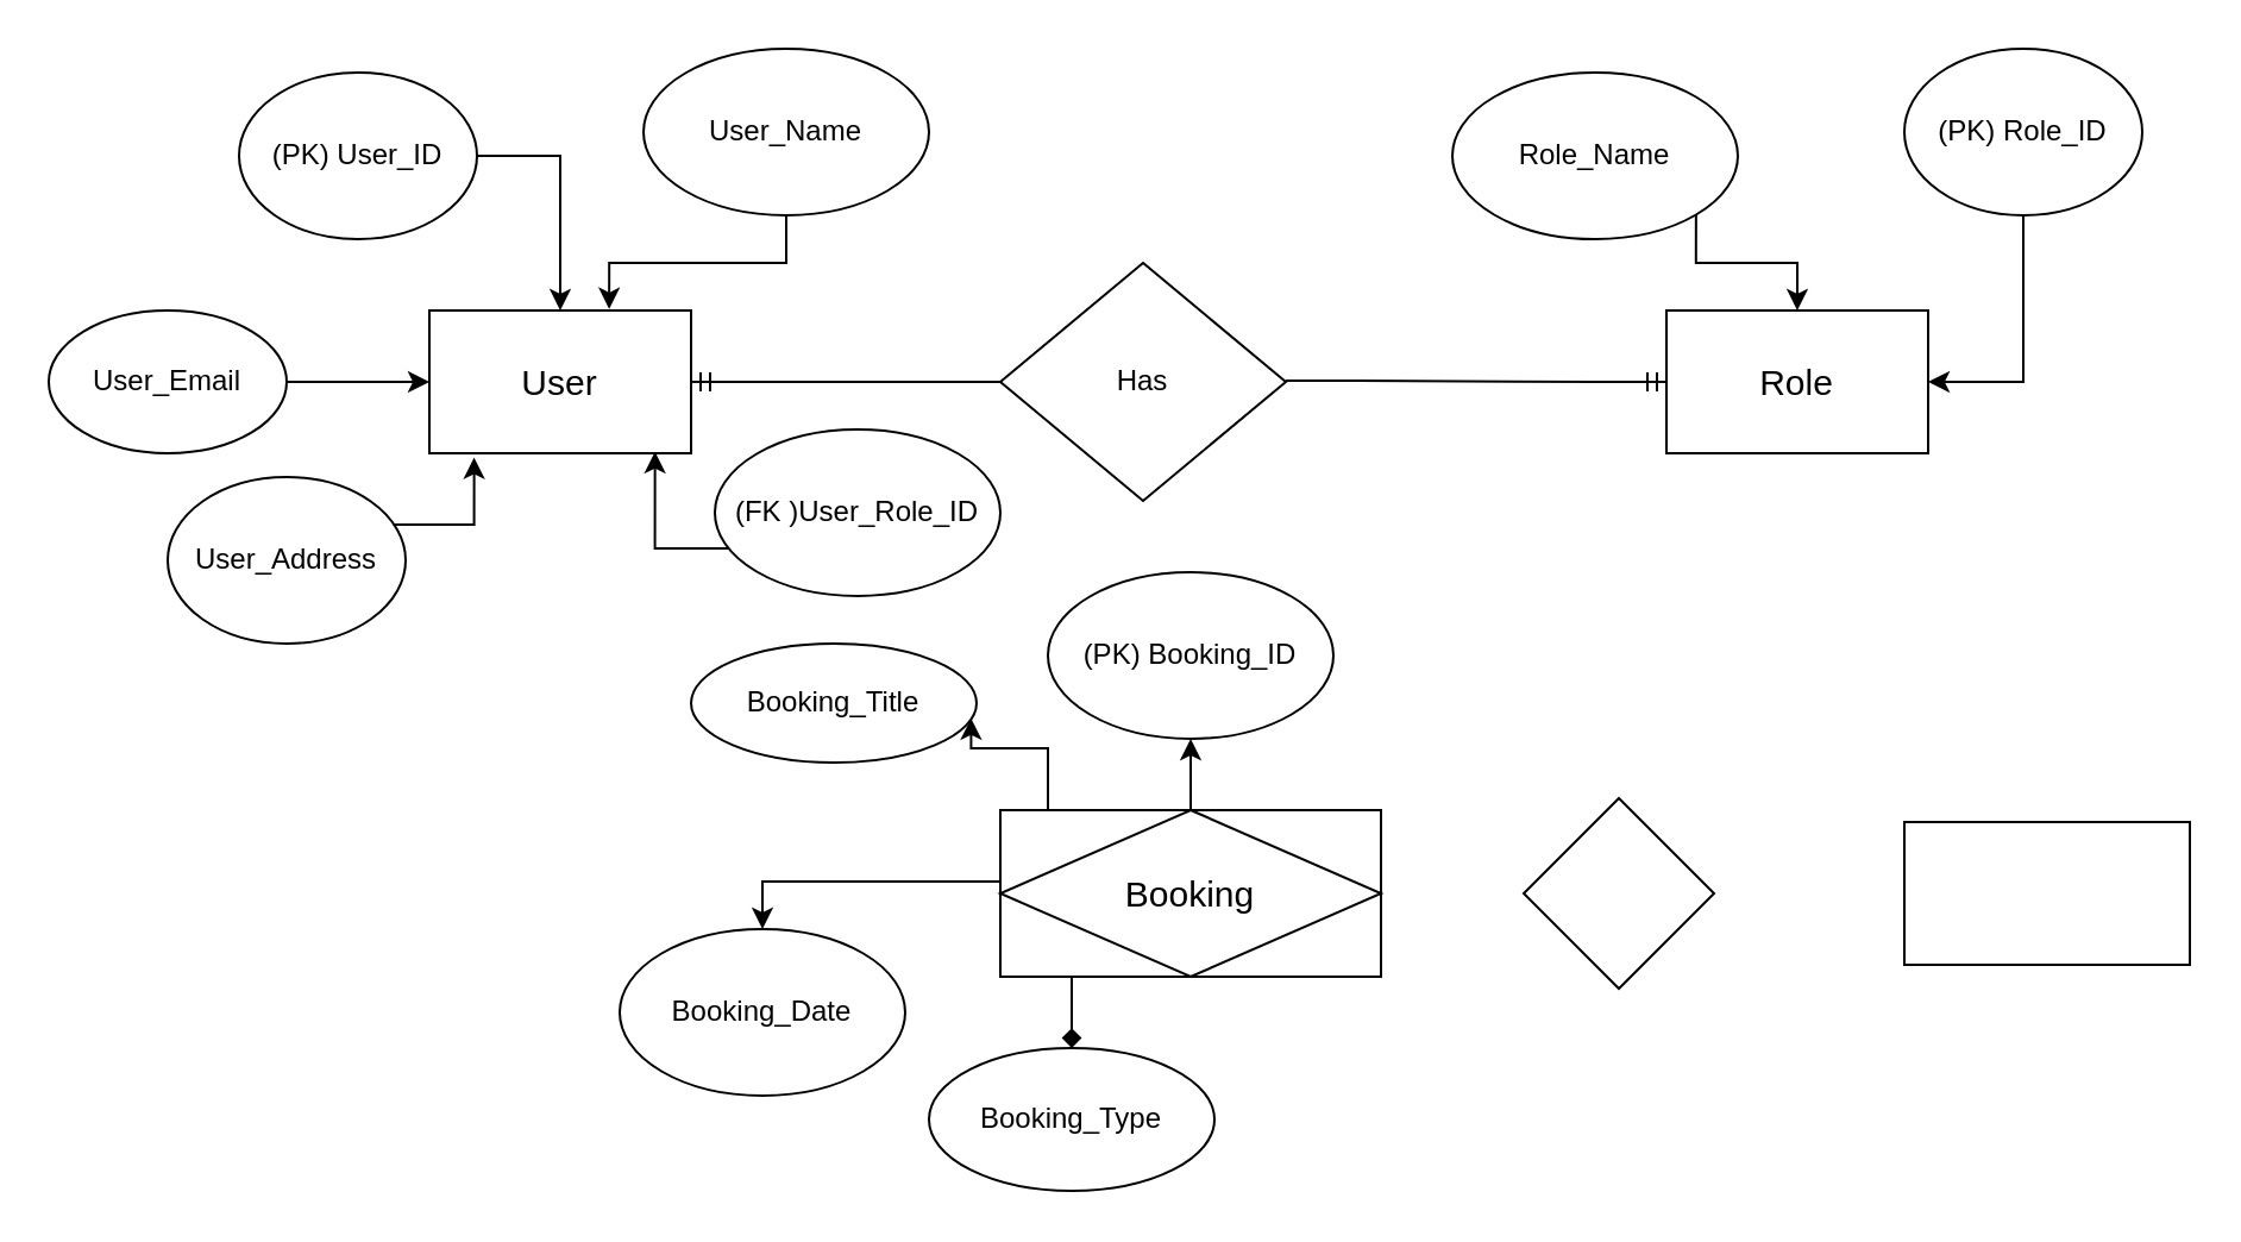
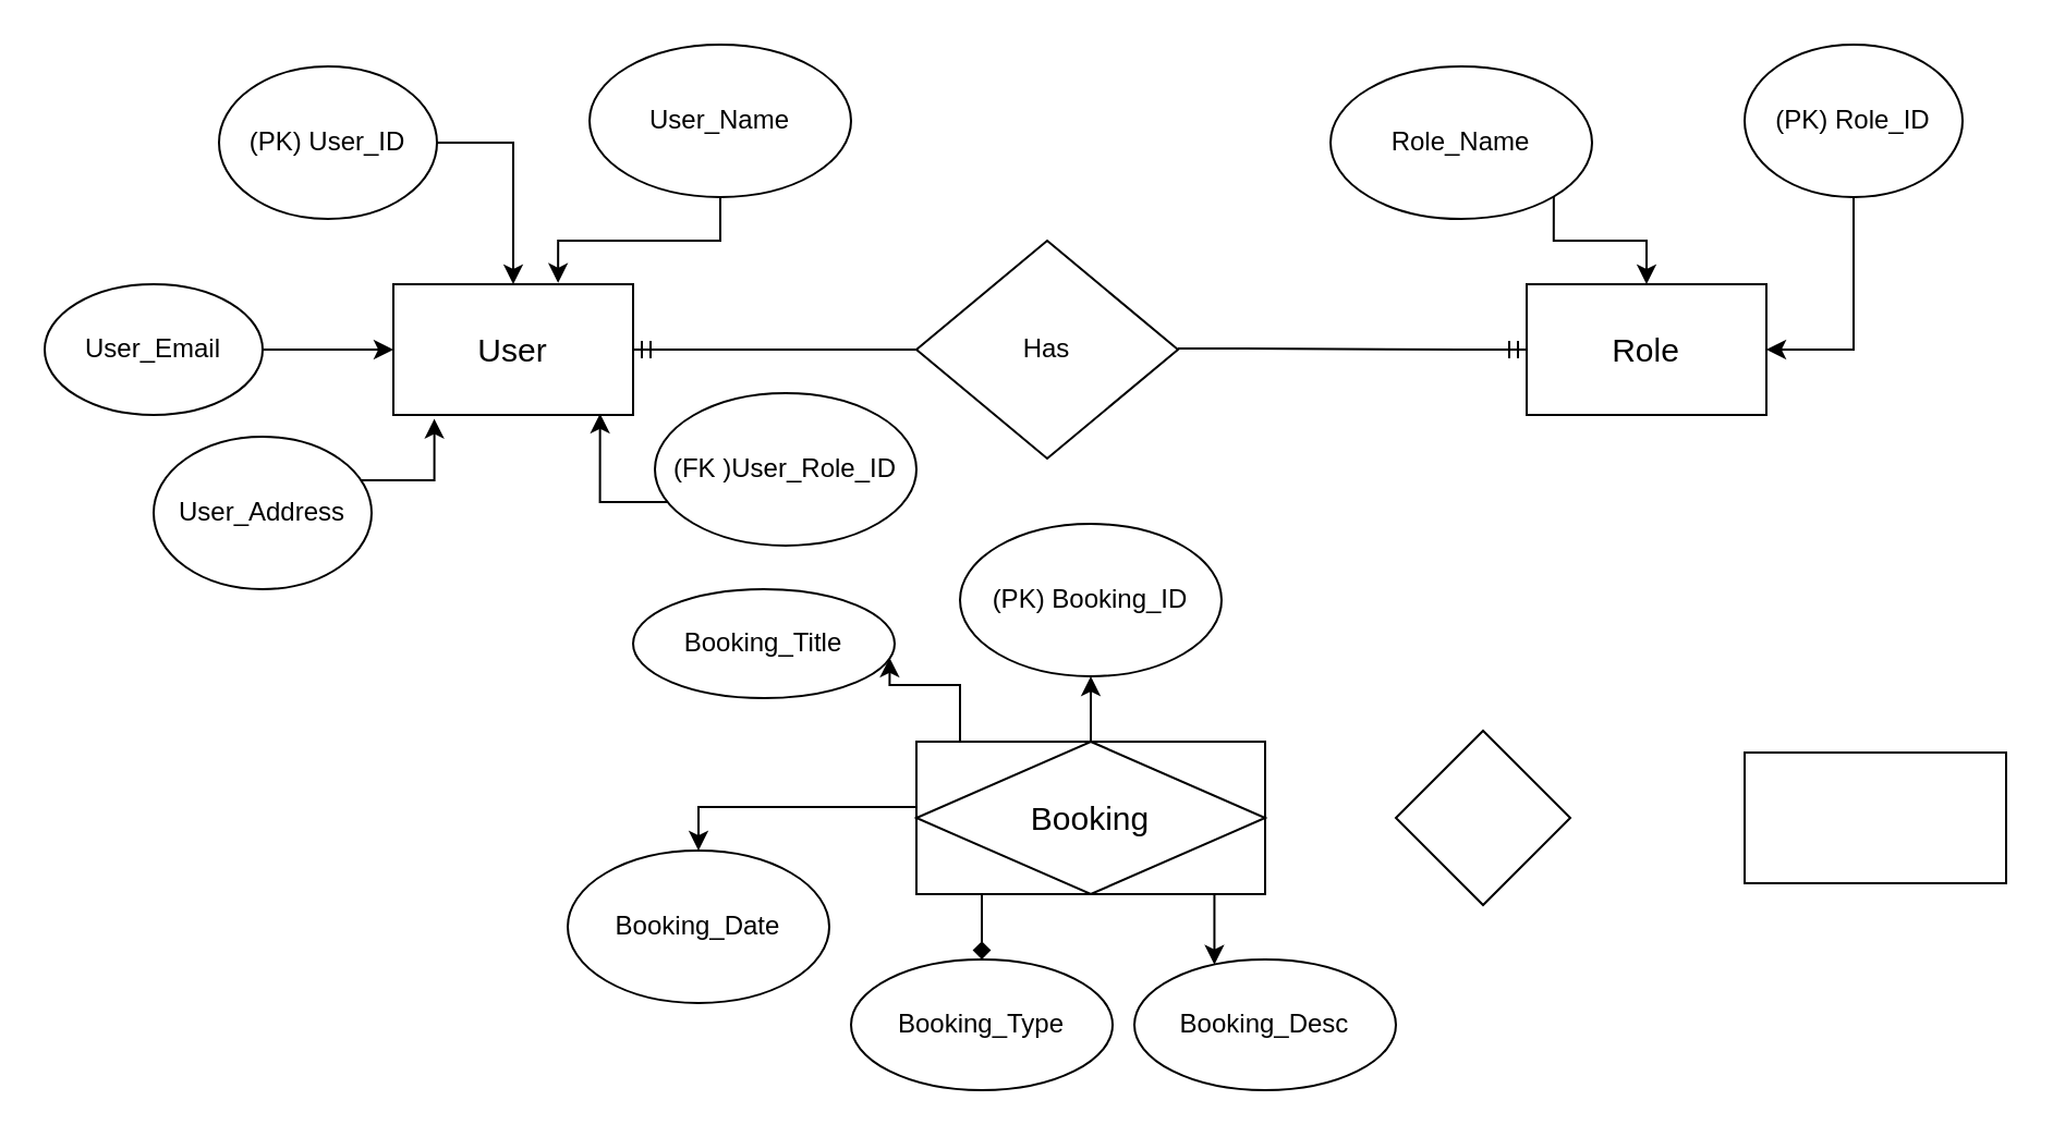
  <mxCell id="0" />
  <mxCell id="1" parent="0" />
  <mxCell id="2" value="&lt;font style=&quot;font-size: 15px&quot;&gt;User&lt;/font&gt;" style="whiteSpace=wrap;html=1;align=center;" vertex="1" parent="1"><mxGeometry x="180" y="130" width="110" height="60" as="geometry" /></mxCell>
  <mxCell id="3" style="edgeStyle=orthogonalEdgeStyle;rounded=0;orthogonalLoop=1;jettySize=auto;html=1;exitX=1;exitY=0.5;exitDx=0;exitDy=0;entryX=0.5;entryY=0;entryDx=0;entryDy=0;" edge="1" parent="1" source="4" target="2"><mxGeometry relative="1" as="geometry"><Array as="points"><mxPoint x="235" y="65" /></Array></mxGeometry></mxCell>
  <mxCell id="4" value="(PK) User_ID" style="ellipse;whiteSpace=wrap;html=1;align=center;" vertex="1" parent="1"><mxGeometry x="100" y="30" width="100" height="70" as="geometry" /></mxCell>
  <mxCell id="5" style="edgeStyle=orthogonalEdgeStyle;rounded=0;orthogonalLoop=1;jettySize=auto;html=1;exitX=0.5;exitY=1;exitDx=0;exitDy=0;entryX=0.687;entryY=-0.01;entryDx=0;entryDy=0;entryPerimeter=0;" edge="1" parent="1" source="6" target="2"><mxGeometry relative="1" as="geometry"><mxPoint x="250" y="110" as="targetPoint" /></mxGeometry></mxCell>
  <mxCell id="6" value="User_Name" style="ellipse;whiteSpace=wrap;html=1;align=center;" vertex="1" parent="1"><mxGeometry x="270" y="20" width="120" height="70" as="geometry" /></mxCell>
  <mxCell id="7" style="edgeStyle=orthogonalEdgeStyle;rounded=0;orthogonalLoop=1;jettySize=auto;html=1;exitX=1;exitY=0.5;exitDx=0;exitDy=0;entryX=0;entryY=0.5;entryDx=0;entryDy=0;" edge="1" parent="1" source="8" target="2"><mxGeometry relative="1" as="geometry"><Array as="points"><mxPoint x="140" y="160" /><mxPoint x="140" y="160" /></Array></mxGeometry></mxCell>
  <mxCell id="8" value="User_Email" style="ellipse;whiteSpace=wrap;html=1;align=center;" vertex="1" parent="1"><mxGeometry y="130" width="100" height="60" as="geometry" x="20" /></mxCell>
  <mxCell id="9" style="edgeStyle=orthogonalEdgeStyle;rounded=0;orthogonalLoop=1;jettySize=auto;html=1;exitX=0.5;exitY=0;exitDx=0;exitDy=0;entryX=0.171;entryY=1.03;entryDx=0;entryDy=0;entryPerimeter=0;" edge="1" parent="1" source="10" target="2"><mxGeometry relative="1" as="geometry"><Array as="points"><mxPoint x="199" y="220" /></Array></mxGeometry></mxCell>
  <mxCell id="10" value="User_Address" style="ellipse;whiteSpace=wrap;html=1;align=center;" vertex="1" parent="1"><mxGeometry x="70" y="200" width="100" height="70" as="geometry" /></mxCell>
  <mxCell id="11" style="edgeStyle=orthogonalEdgeStyle;rounded=0;orthogonalLoop=1;jettySize=auto;html=1;exitX=0;exitY=0;exitDx=0;exitDy=0;entryX=0.862;entryY=0.99;entryDx=0;entryDy=0;entryPerimeter=0;" edge="1" parent="1" source="12" target="2"><mxGeometry relative="1" as="geometry"><Array as="points"><mxPoint x="275" y="230" /></Array></mxGeometry></mxCell>
  <mxCell id="12" value="(FK )User_Role_ID" style="ellipse;whiteSpace=wrap;html=1;align=center;" vertex="1" parent="1"><mxGeometry x="300" y="180" width="120" height="70" as="geometry" /></mxCell>
  <mxCell id="13" value="&lt;font style=&quot;font-size: 15px&quot;&gt;Role&lt;/font&gt;" style="whiteSpace=wrap;html=1;align=center;" vertex="1" parent="1"><mxGeometry x="700" y="130" width="110" height="60" as="geometry" /></mxCell>
  <mxCell id="14" value="Has" style="shape=rhombus;perimeter=rhombusPerimeter;whiteSpace=wrap;html=1;align=center;" vertex="1" parent="1"><mxGeometry x="420" y="110" width="120" height="100" as="geometry" /></mxCell>
  <mxCell id="15" style="edgeStyle=orthogonalEdgeStyle;rounded=0;orthogonalLoop=1;jettySize=auto;html=1;exitX=1;exitY=1;exitDx=0;exitDy=0;" edge="1" parent="1" source="16" target="13"><mxGeometry relative="1" as="geometry"><Array as="points"><mxPoint x="712" y="110" /><mxPoint x="755" y="110" /></Array></mxGeometry></mxCell>
  <mxCell id="16" value="Role_Name" style="ellipse;whiteSpace=wrap;html=1;align=center;" vertex="1" parent="1"><mxGeometry x="610" y="30" width="120" height="70" as="geometry" /></mxCell>
  <mxCell id="17" style="edgeStyle=orthogonalEdgeStyle;rounded=0;orthogonalLoop=1;jettySize=auto;html=1;exitX=0.5;exitY=1;exitDx=0;exitDy=0;entryX=1;entryY=0.5;entryDx=0;entryDy=0;" edge="1" parent="1" source="18" target="13"><mxGeometry relative="1" as="geometry" /></mxCell>
  <mxCell id="18" value="(PK) Role_ID" style="ellipse;whiteSpace=wrap;html=1;align=center;" vertex="1" parent="1"><mxGeometry x="800" y="20" width="100" height="70" as="geometry" /></mxCell>
  <mxCell id="19" value="" style="edgeStyle=entityRelationEdgeStyle;fontSize=12;html=1;endArrow=ERmandOne;rounded=0;exitX=0;exitY=0.5;exitDx=0;exitDy=0;entryX=1;entryY=0.5;entryDx=0;entryDy=0;" edge="1" parent="1" source="14" target="2"><mxGeometry width="100" height="100" relative="1" as="geometry"><mxPoint x="300" y="240" as="sourcePoint" /><mxPoint x="400" y="140" as="targetPoint" /></mxGeometry></mxCell>
  <mxCell id="20" value="" style="edgeStyle=entityRelationEdgeStyle;fontSize=12;html=1;endArrow=ERmandOne;rounded=0;exitX=0;exitY=0.5;exitDx=0;exitDy=0;entryX=0;entryY=0.5;entryDx=0;entryDy=0;" edge="1" parent="1" target="13"><mxGeometry width="100" height="100" relative="1" as="geometry"><mxPoint x="540" y="159.5" as="sourcePoint" /><mxPoint x="670" y="159.5" as="targetPoint" /></mxGeometry></mxCell>
  <mxCell id="21" value="(PK) Booking_ID" style="ellipse;whiteSpace=wrap;html=1;align=center;" vertex="1" parent="1"><mxGeometry x="440" y="240" width="120" height="70" as="geometry" /></mxCell>
  <mxCell id="22" value="Booking_Title" style="ellipse;whiteSpace=wrap;html=1;align=center;" vertex="1" parent="1"><mxGeometry x="290" y="270" width="120" height="50" as="geometry" /></mxCell>
  <mxCell id="23" value="Booking_Date" style="ellipse;whiteSpace=wrap;html=1;align=center;" vertex="1" parent="1"><mxGeometry x="260" y="390" width="120" height="70" as="geometry" /></mxCell>
  <mxCell id="24" style="edgeStyle=orthogonalEdgeStyle;rounded=0;orthogonalLoop=1;jettySize=auto;html=1;exitX=0.5;exitY=0;exitDx=0;exitDy=0;entryX=0.5;entryY=1;entryDx=0;entryDy=0;" edge="1" parent="1" source="29" target="21"><mxGeometry relative="1" as="geometry" /></mxCell>
  <mxCell id="25" style="edgeStyle=orthogonalEdgeStyle;rounded=0;orthogonalLoop=1;jettySize=auto;html=1;exitX=0;exitY=0;exitDx=0;exitDy=0;entryX=0.981;entryY=0.629;entryDx=0;entryDy=0;entryPerimeter=0;" edge="1" parent="1" source="29" target="22"><mxGeometry relative="1" as="geometry"><Array as="points"><mxPoint x="440" y="345" /><mxPoint x="440" y="314" /></Array></mxGeometry></mxCell>
  <mxCell id="26" style="edgeStyle=orthogonalEdgeStyle;rounded=0;orthogonalLoop=1;jettySize=auto;html=1;exitX=0;exitY=0.75;exitDx=0;exitDy=0;entryX=0.5;entryY=0;entryDx=0;entryDy=0;" edge="1" parent="1" source="29" target="23"><mxGeometry relative="1" as="geometry"><Array as="points"><mxPoint x="430" y="370" /><mxPoint x="320" y="370" /></Array></mxGeometry></mxCell>
  <mxCell id="27" value="" style="edgeStyle=orthogonalEdgeStyle;rounded=0;orthogonalLoop=1;jettySize=auto;html=1;exitX=0.137;exitY=1;exitDx=0;exitDy=0;exitPerimeter=0;endArrow=diamond;" edge="1" parent="1" source="29" target="30"><mxGeometry relative="1" as="geometry"><mxPoint x="450" y="410" as="sourcePoint" /><Array as="points"><mxPoint x="449" y="406" /><mxPoint x="450" y="406" /></Array></mxGeometry></mxCell>
+ <mxCell id="28" value="" style="edgeStyle=orthogonalEdgeStyle;rounded=0;orthogonalLoop=1;jettySize=auto;html=1;" edge="1" parent="1" source="29" target="31"><mxGeometry relative="1" as="geometry"><Array as="points"><mxPoint x="580" y="375" /></Array></mxGeometry></mxCell>
  <mxCell id="29" value="&lt;font style=&quot;font-size: 15px&quot;&gt;Booking&lt;/font&gt;" style="shape=associativeEntity;whiteSpace=wrap;html=1;align=center;" vertex="1" parent="1"><mxGeometry x="420" y="340" width="160" height="70" as="geometry" /></mxCell>
  <mxCell id="30" value="Booking_Type" style="ellipse;whiteSpace=wrap;html=1;" vertex="1" parent="1"><mxGeometry x="390" y="440" width="120" height="60" as="geometry" /></mxCell>
+ <mxCell id="31" value="Booking_Desc" style="ellipse;whiteSpace=wrap;html=1;" vertex="1" parent="1"><mxGeometry x="520" y="440" width="120" height="60" as="geometry" /></mxCell>
  <mxCell id="32" value="" style="rhombus;whiteSpace=wrap;html=1;" vertex="1" parent="1"><mxGeometry x="640" y="335" width="80" height="80" as="geometry" /></mxCell>
  <mxCell id="33" value="" style="whiteSpace=wrap;html=1;" vertex="1" parent="1"><mxGeometry x="800" y="345" width="120" height="60" as="geometry" /></mxCell>
